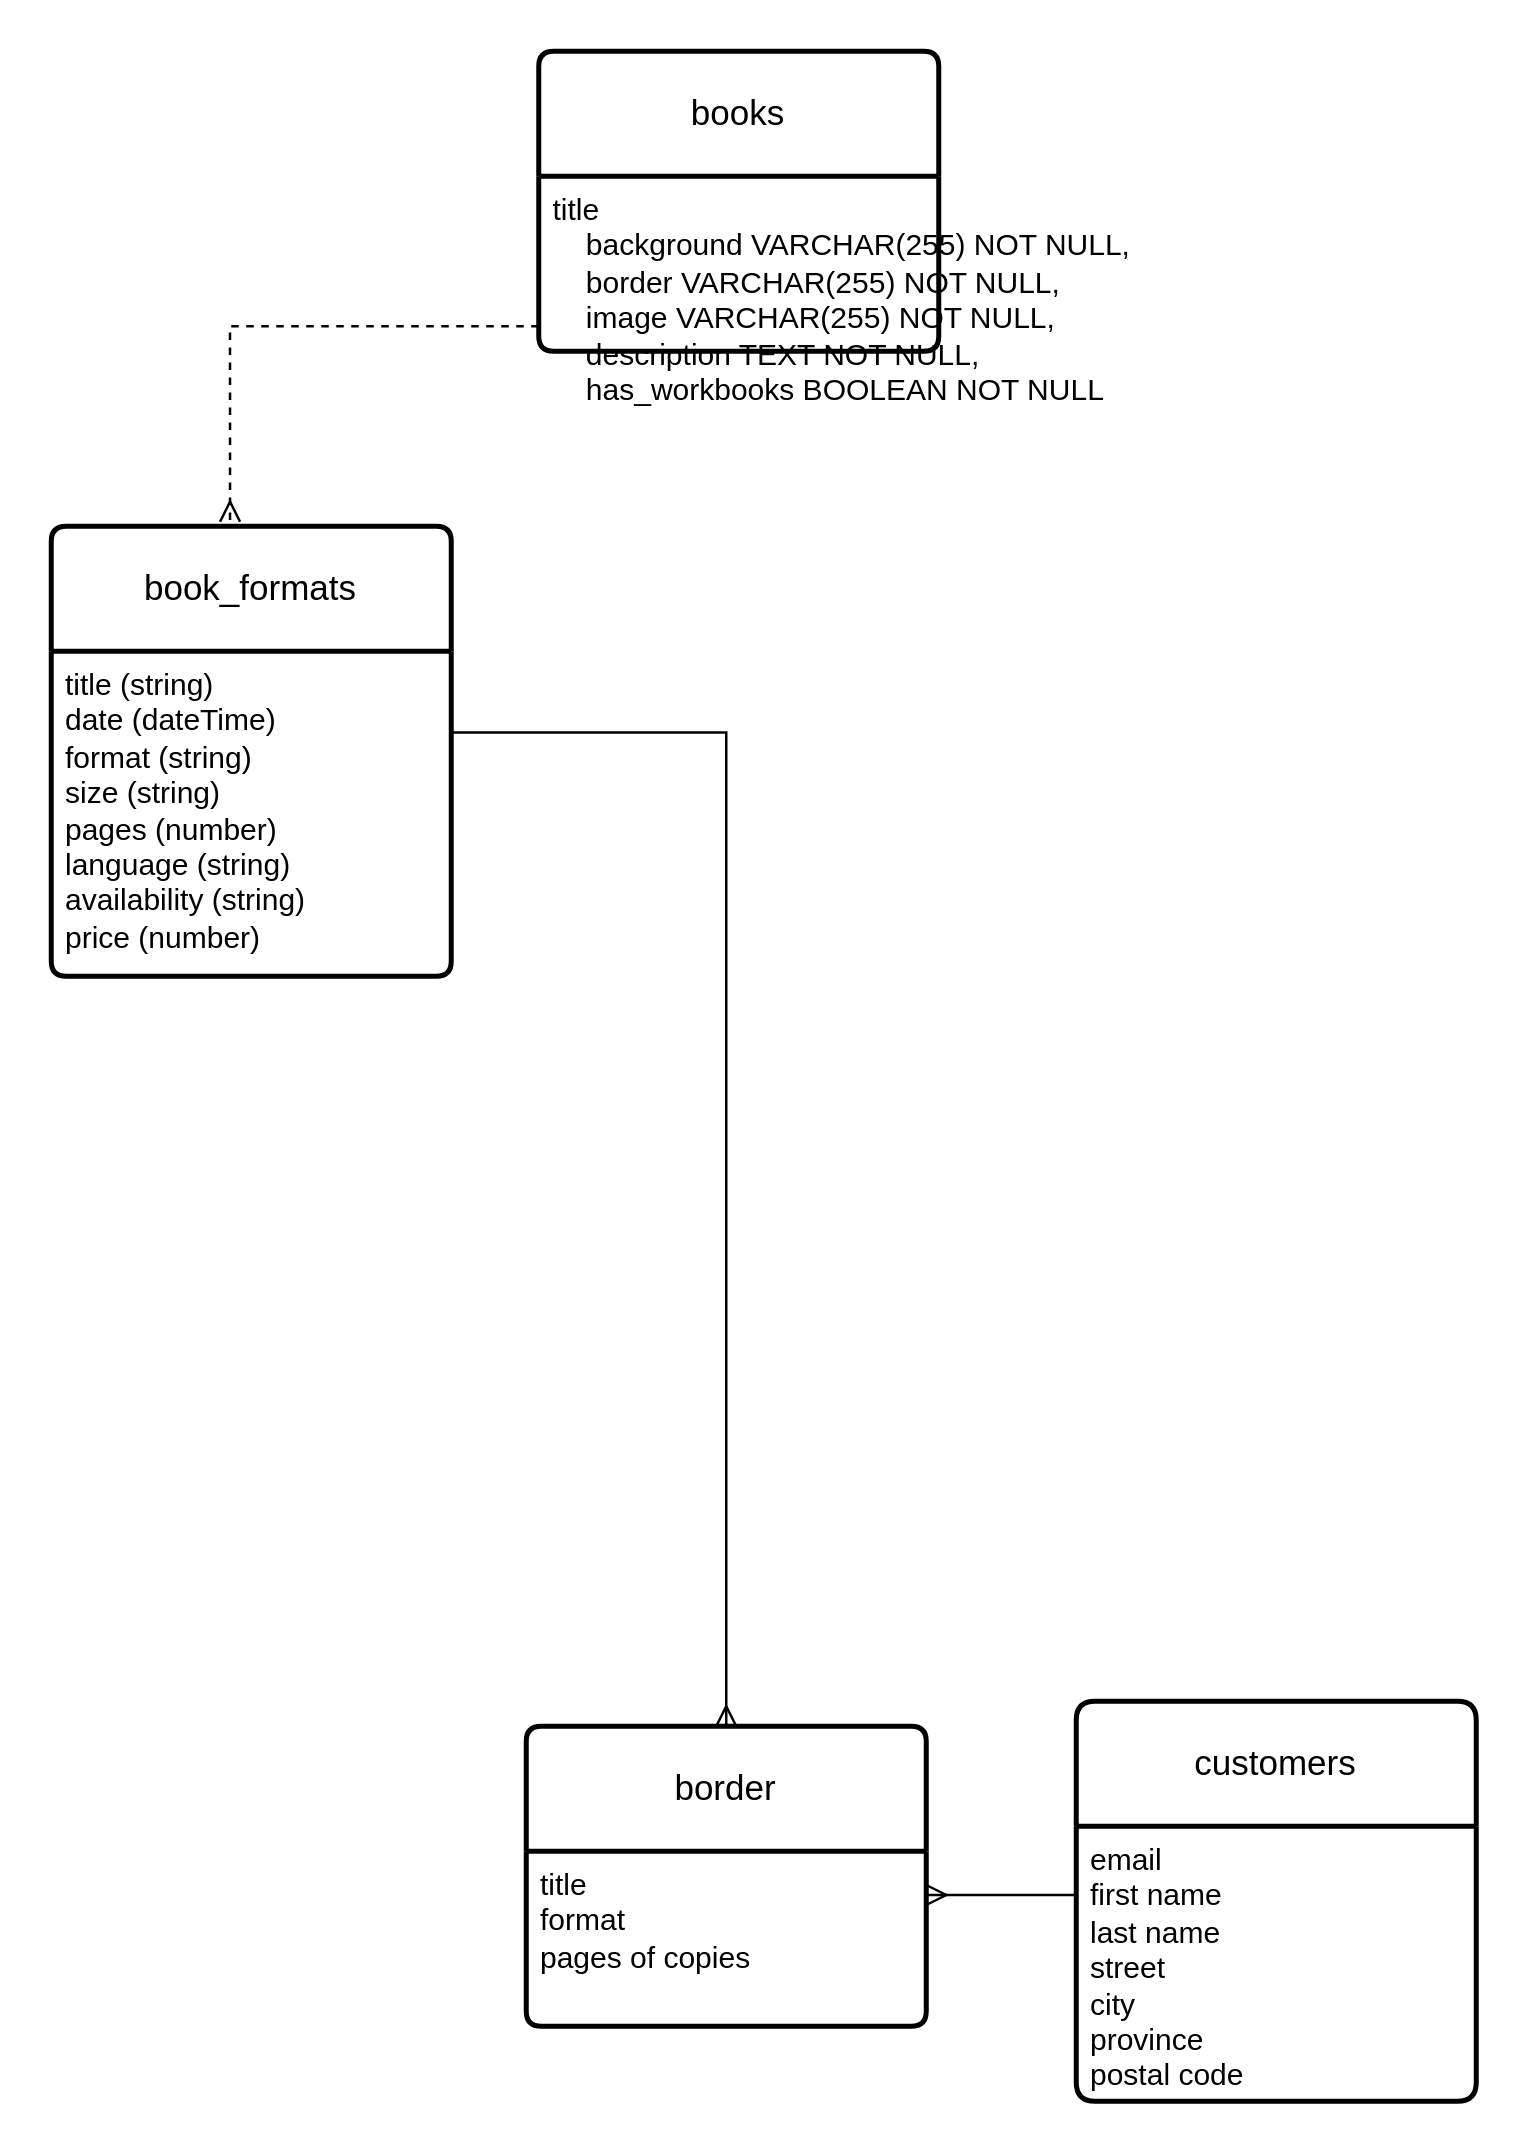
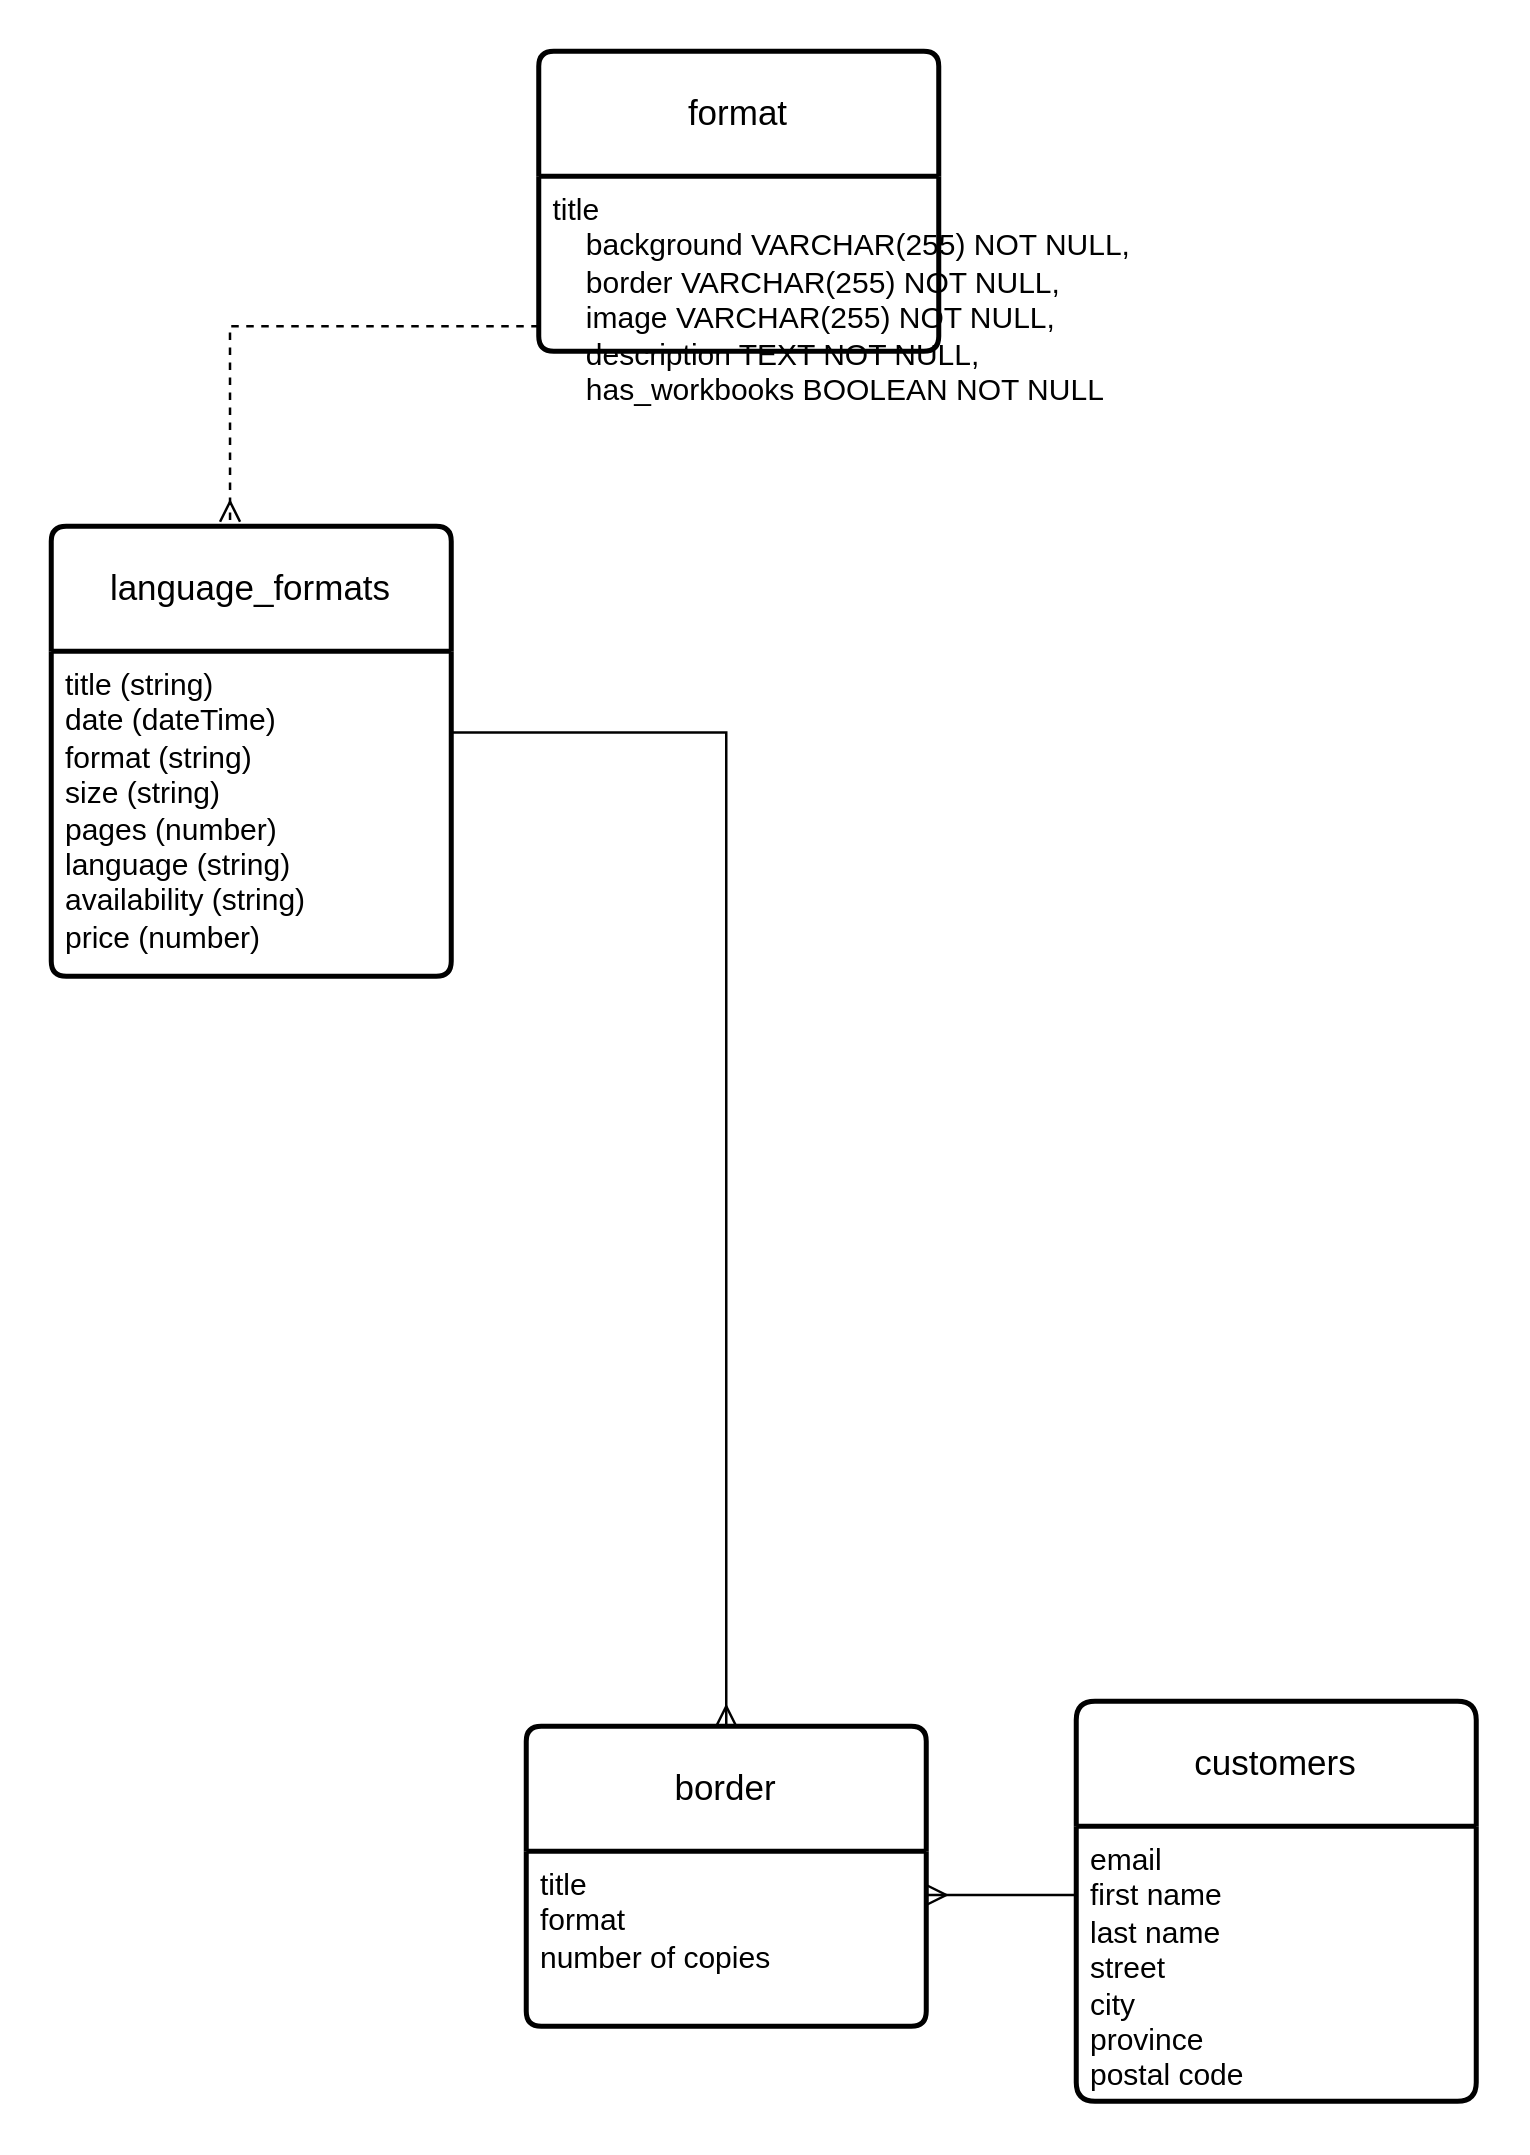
  <mxCell id="0" />
  <mxCell id="1" parent="0" />
- <mxCell id="2" value="book_formats" style="swimlane;childLayout=stackLayout;horizontal=1;startSize=50;horizontalStack=0;rounded=1;fontSize=14;fontStyle=0;strokeWidth=2;resizeParent=0;resizeLast=1;shadow=0;dashed=0;align=center;arcSize=4;whiteSpace=wrap;html=1;" vertex="1" parent="1"><mxGeometry x="20" y="210" width="160" height="180" as="geometry" /></mxCell>
+ <mxCell id="2" value="language_formats" style="swimlane;childLayout=stackLayout;horizontal=1;startSize=50;horizontalStack=0;rounded=1;fontSize=14;fontStyle=0;strokeWidth=2;resizeParent=0;resizeLast=1;shadow=0;dashed=0;align=center;arcSize=4;whiteSpace=wrap;html=1;" vertex="1" parent="1"><mxGeometry x="20" y="210" width="160" height="180" as="geometry" /></mxCell>
  <mxCell id="3" value="title (string)&lt;br&gt;date (dateTime)&lt;br&gt;format (string)&lt;br&gt;size (string)&lt;br&gt;pages (number)&lt;br&gt;language (string)&lt;br&gt;availability (string)&lt;br&gt;price (number)" style="align=left;strokeColor=none;fillColor=none;spacingLeft=4;fontSize=12;verticalAlign=top;resizable=0;rotatable=0;part=1;html=1;" vertex="1" parent="2"><mxGeometry y="50" width="160" height="130" as="geometry" /></mxCell>
- <mxCell id="4" value="books" style="swimlane;childLayout=stackLayout;horizontal=1;startSize=50;horizontalStack=0;rounded=1;fontSize=14;fontStyle=0;strokeWidth=2;resizeParent=0;resizeLast=1;shadow=0;dashed=0;align=center;arcSize=4;whiteSpace=wrap;html=1;" vertex="1" parent="1"><mxGeometry x="215" y="20" width="160" height="120" as="geometry" /></mxCell>
+ <mxCell id="4" value="format" style="swimlane;childLayout=stackLayout;horizontal=1;startSize=50;horizontalStack=0;rounded=1;fontSize=14;fontStyle=0;strokeWidth=2;resizeParent=0;resizeLast=1;shadow=0;dashed=0;align=center;arcSize=4;whiteSpace=wrap;html=1;" vertex="1" parent="1"><mxGeometry x="215" y="20" width="160" height="120" as="geometry" /></mxCell>
  <mxCell id="5" value="&lt;div&gt;&lt;span style=&quot;background-color: initial;&quot;&gt;title&lt;/span&gt;&lt;br&gt;&lt;/div&gt;&lt;div&gt;&amp;nbsp; &amp;nbsp; background VARCHAR(255) NOT NULL,&lt;/div&gt;&lt;div&gt;&amp;nbsp; &amp;nbsp; border VARCHAR(255) NOT NULL,&lt;/div&gt;&lt;div&gt;&amp;nbsp; &amp;nbsp; image VARCHAR(255) NOT NULL,&lt;/div&gt;&lt;div&gt;&amp;nbsp; &amp;nbsp; description TEXT NOT NULL,&lt;/div&gt;&lt;div&gt;&amp;nbsp; &amp;nbsp; has_workbooks BOOLEAN NOT NULL&lt;/div&gt;" style="align=left;strokeColor=none;fillColor=none;spacingLeft=4;fontSize=12;verticalAlign=top;resizable=0;rotatable=0;part=1;html=1;" vertex="1" parent="4"><mxGeometry y="50" width="160" height="70" as="geometry" /></mxCell>
  <mxCell id="6" value="border" style="swimlane;childLayout=stackLayout;horizontal=1;startSize=50;horizontalStack=0;rounded=1;fontSize=14;fontStyle=0;strokeWidth=2;resizeParent=0;resizeLast=1;shadow=0;dashed=0;align=center;arcSize=4;whiteSpace=wrap;html=1;" vertex="1" parent="1"><mxGeometry x="210" y="690" width="160" height="120" as="geometry" /></mxCell>
- <mxCell id="7" value="title&lt;br&gt;format&lt;br&gt;pages of copies" style="align=left;strokeColor=none;fillColor=none;spacingLeft=4;fontSize=12;verticalAlign=top;resizable=0;rotatable=0;part=1;html=1;" vertex="1" parent="6"><mxGeometry y="50" width="160" height="70" as="geometry" /></mxCell>
+ <mxCell id="7" value="title&lt;br&gt;format&lt;br&gt;number of copies" style="align=left;strokeColor=none;fillColor=none;spacingLeft=4;fontSize=12;verticalAlign=top;resizable=0;rotatable=0;part=1;html=1;" vertex="1" parent="6"><mxGeometry y="50" width="160" height="70" as="geometry" /></mxCell>
  <mxCell id="8" style="edgeStyle=orthogonalEdgeStyle;rounded=0;orthogonalLoop=1;jettySize=auto;html=1;entryX=0.447;entryY=-0.01;entryDx=0;entryDy=0;entryPerimeter=0;startArrow=none;startFill=0;endArrow=ERmany;endFill=0;dashed=1;" edge="1" parent="1" source="4" target="2"><mxGeometry relative="1" as="geometry"><Array as="points"><mxPoint x="92" y="130" /></Array></mxGeometry></mxCell>
  <mxCell id="9" value="customers" style="swimlane;childLayout=stackLayout;horizontal=1;startSize=50;horizontalStack=0;rounded=1;fontSize=14;fontStyle=0;strokeWidth=2;resizeParent=0;resizeLast=1;shadow=0;dashed=0;align=center;arcSize=5;whiteSpace=wrap;html=1;rotation=0;" vertex="1" parent="1"><mxGeometry x="430" y="680" width="160" height="160" as="geometry"><mxRectangle x="640" y="480" width="100" height="50" as="alternateBounds" /></mxGeometry></mxCell>
  <mxCell id="10" value="email&lt;br&gt;first name&lt;br&gt;last name&lt;br&gt;street&lt;br&gt;city&lt;br&gt;province&lt;br&gt;postal code" style="align=left;strokeColor=none;fillColor=none;spacingLeft=4;fontSize=12;verticalAlign=top;resizable=0;rotatable=0;part=1;html=1;" vertex="1" parent="9"><mxGeometry y="50" width="160" height="110" as="geometry" /></mxCell>
  <mxCell id="11" style="edgeStyle=orthogonalEdgeStyle;rounded=0;orthogonalLoop=1;jettySize=auto;html=1;exitX=1;exitY=0.25;exitDx=0;exitDy=0;entryX=0.5;entryY=0;entryDx=0;entryDy=0;endArrow=ERmany;endFill=0;" edge="1" parent="1" source="3" target="6"><mxGeometry relative="1" as="geometry" /></mxCell>
  <mxCell id="12" style="edgeStyle=orthogonalEdgeStyle;rounded=0;orthogonalLoop=1;jettySize=auto;html=1;exitX=0;exitY=0.25;exitDx=0;exitDy=0;entryX=1;entryY=0.25;entryDx=0;entryDy=0;endArrow=ERmany;endFill=0;" edge="1" parent="1" source="10" target="7"><mxGeometry relative="1" as="geometry" /></mxCell>
